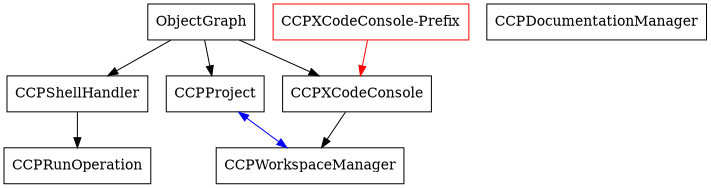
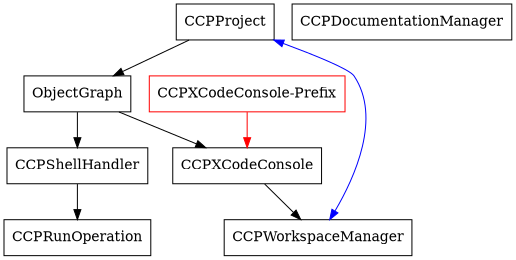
  digraph {
    node [shape=box]
    CCPShellHandler
    CCPRunOperation
    CCPDocumentationManager
    ObjectGraph
    CCPProject
    CCPXCodeConsole
    CCPWorkspaceManager
    n8 [color=red label="CCPXCodeConsole-Prefix"]
    CCPShellHandler -> CCPRunOperation
    ObjectGraph -> CCPShellHandler
-   ObjectGraph -> CCPProject
+   CCPProject -> ObjectGraph
    ObjectGraph -> CCPXCodeConsole
    CCPProject -> CCPWorkspaceManager [color=blue dir=both]
    CCPXCodeConsole -> CCPWorkspaceManager
    n8 -> CCPXCodeConsole [color=red]
  }
